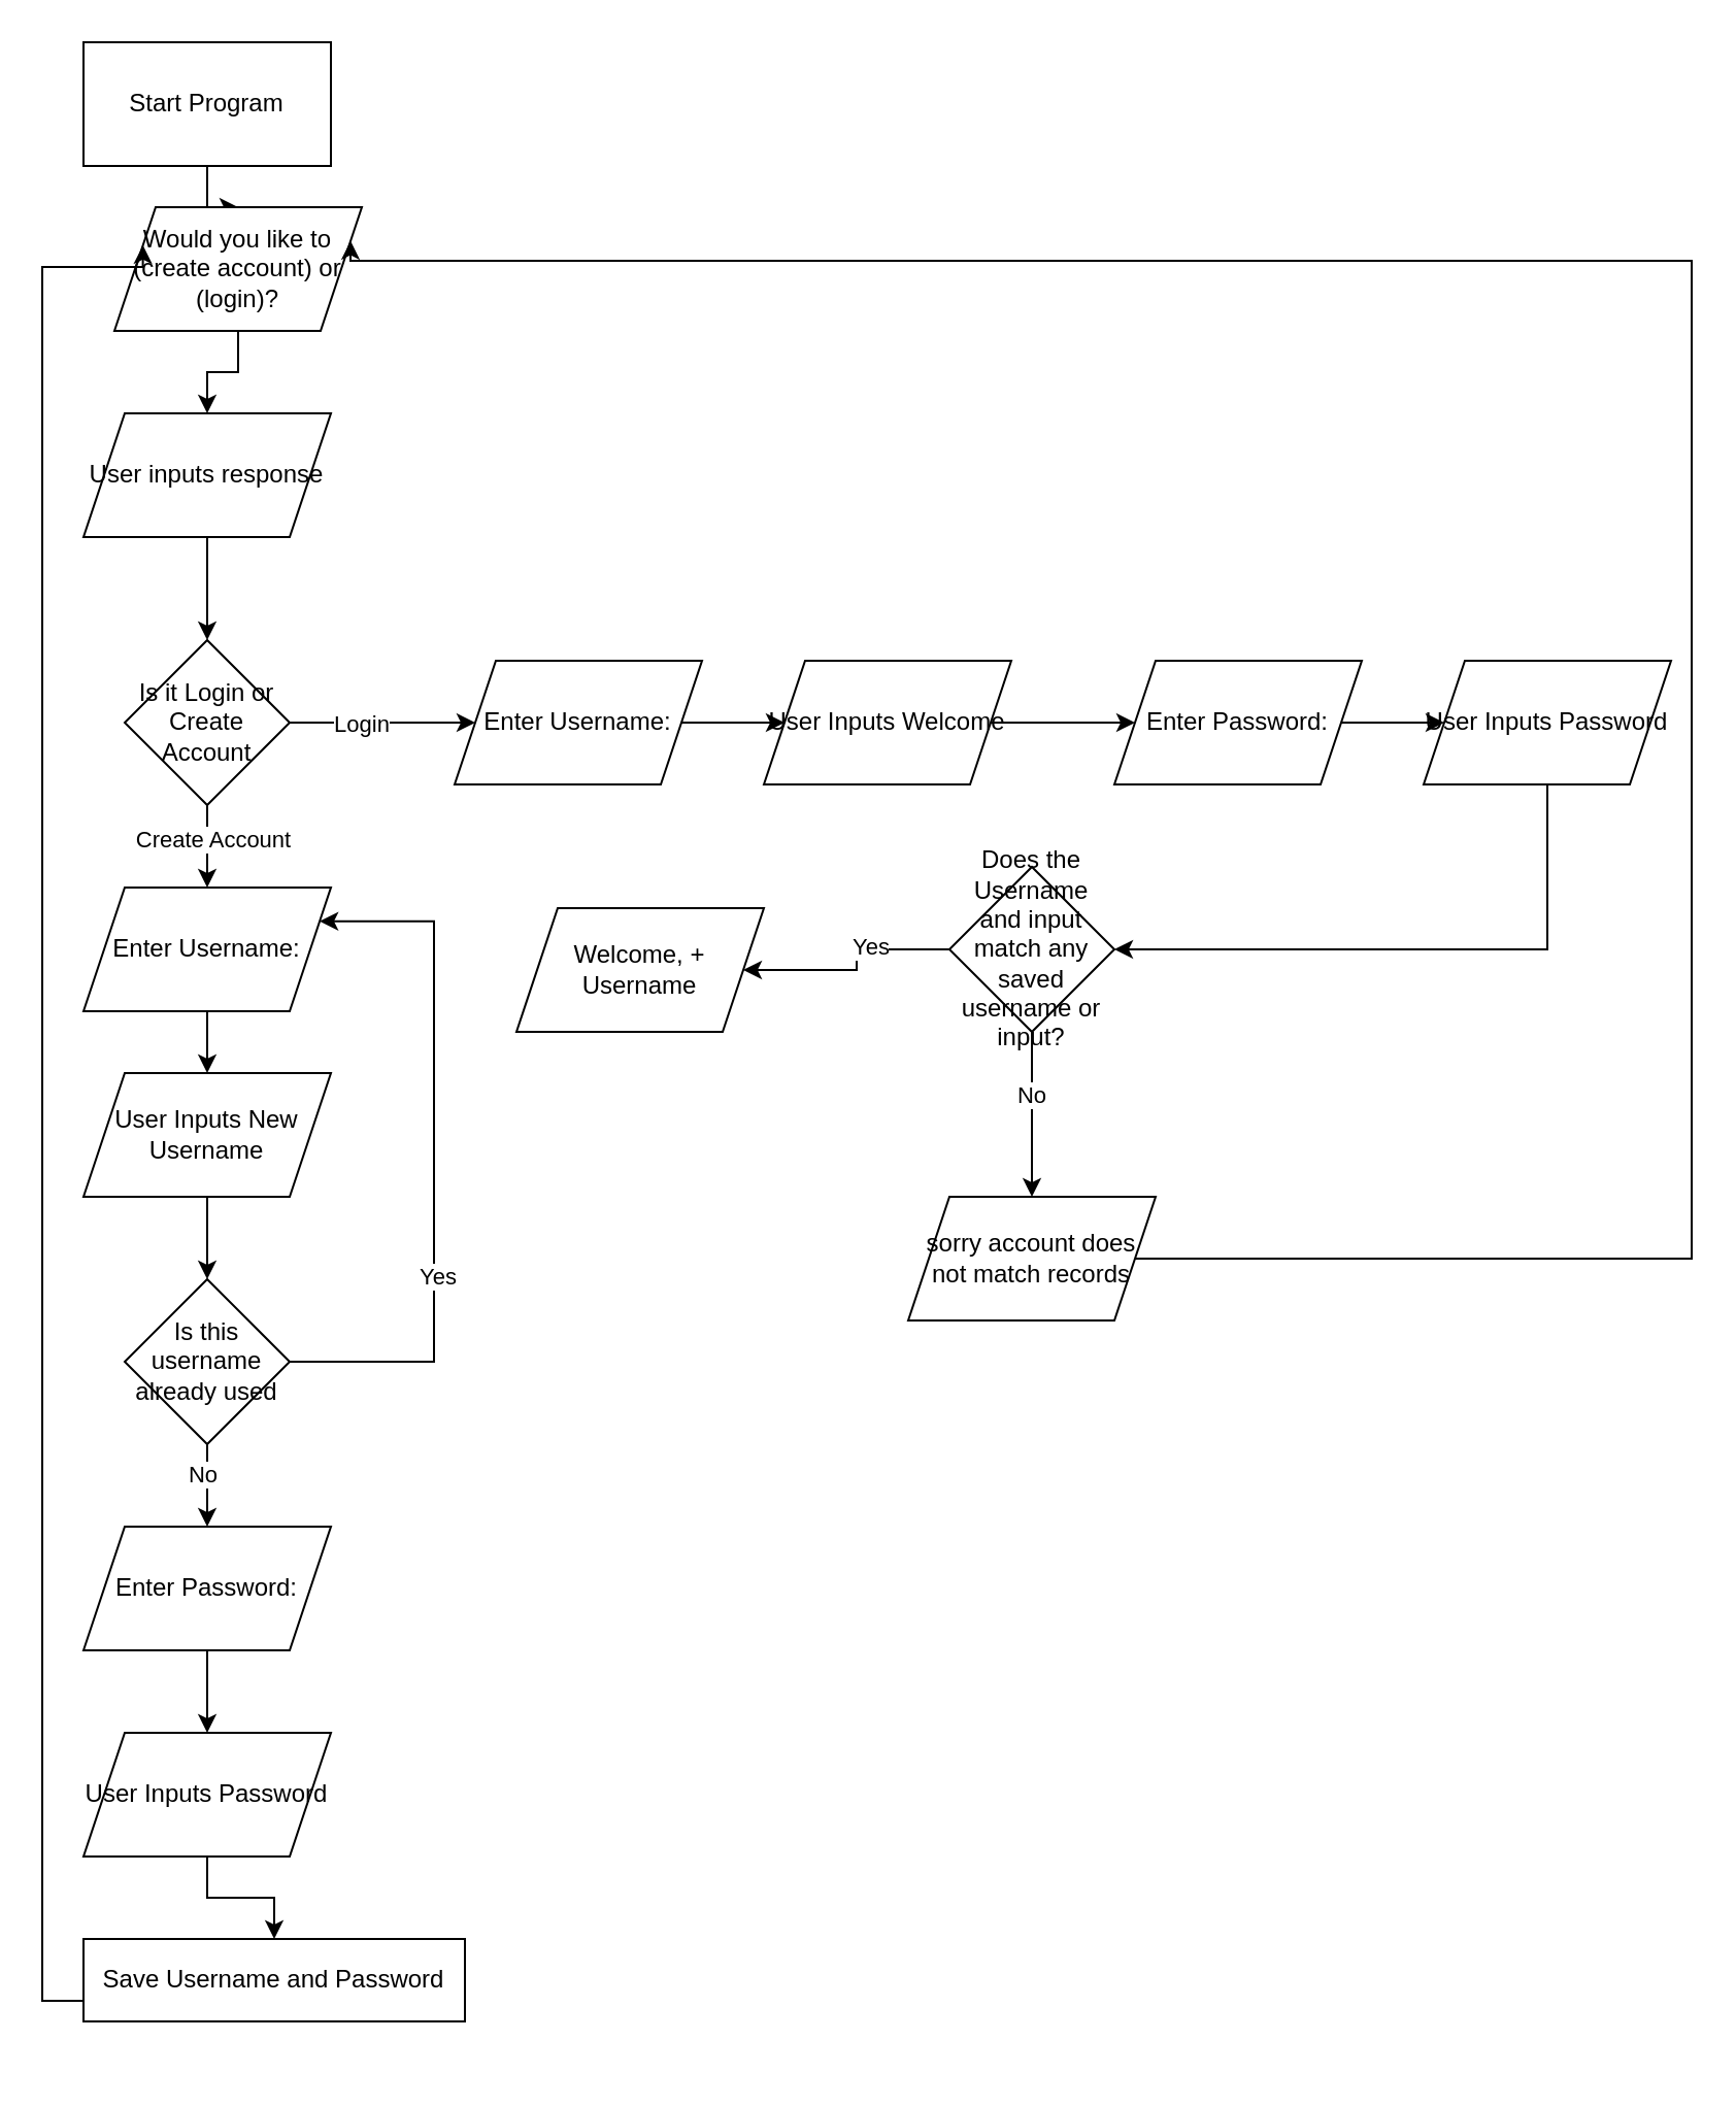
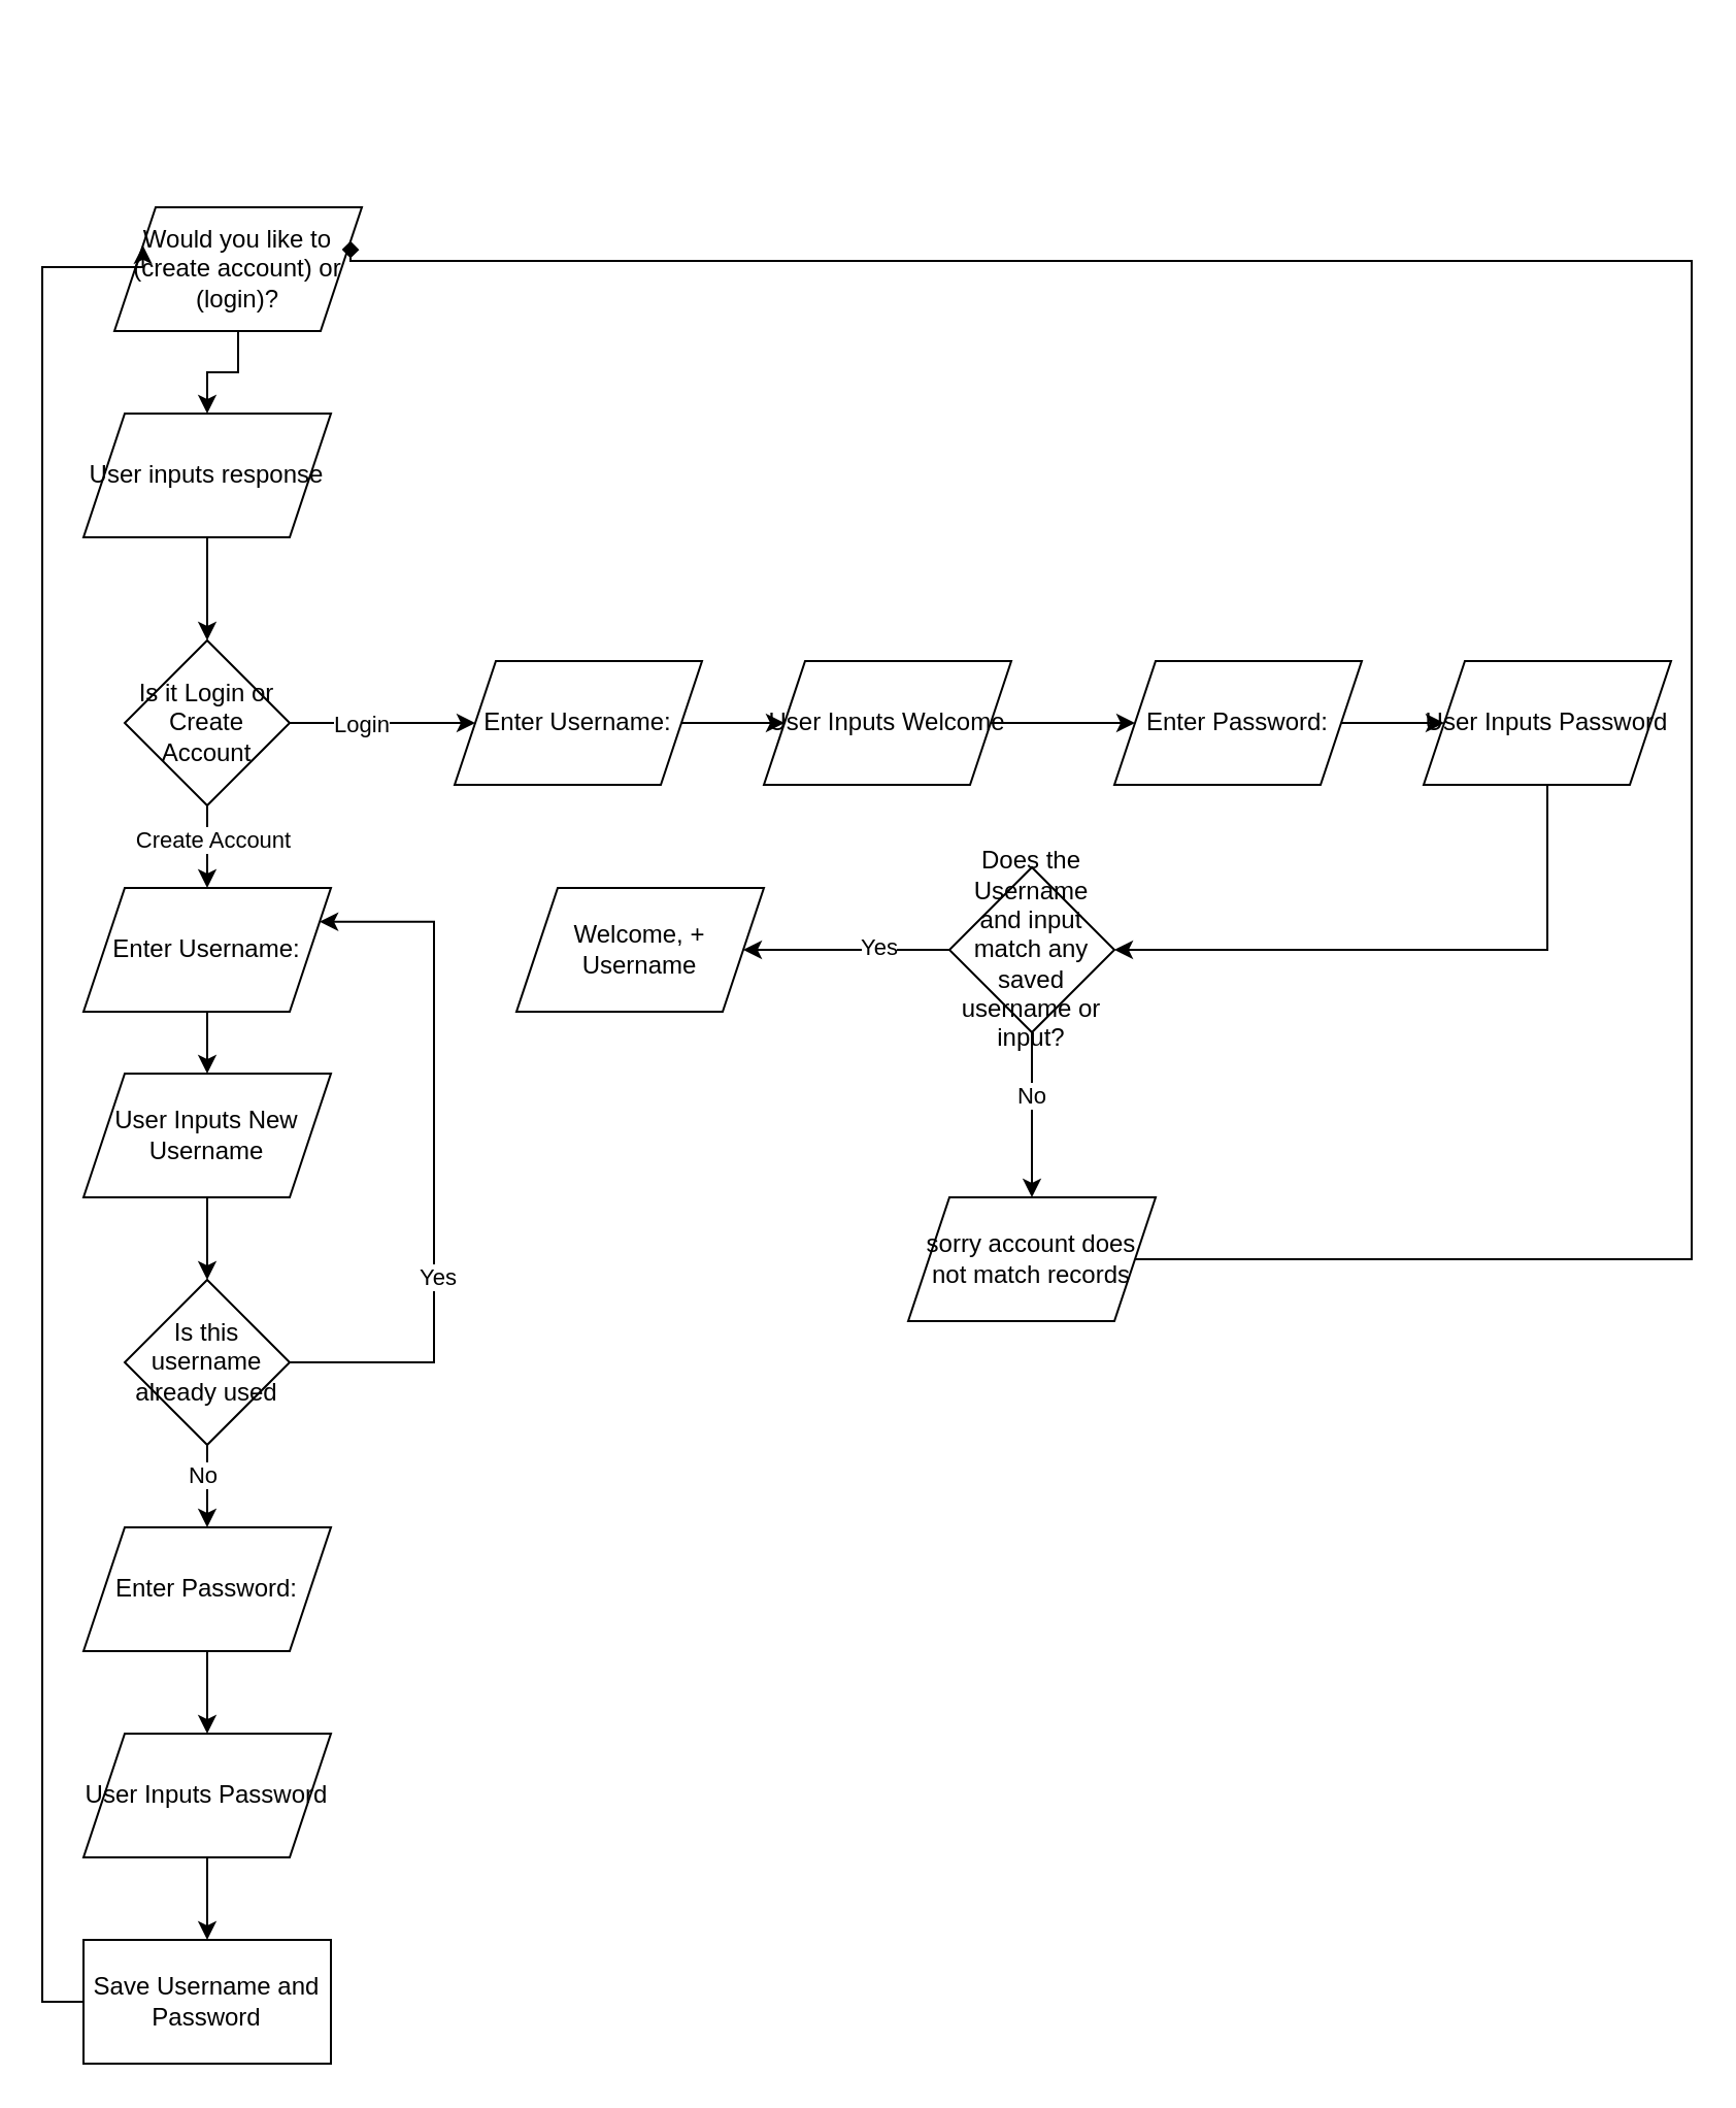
  <mxCell id="0" />
  <mxCell id="1" parent="0" />
- <mxCell id="2" style="edgeStyle=orthogonalEdgeStyle;rounded=0;orthogonalLoop=1;jettySize=auto;html=1;entryX=0.5;entryY=0;entryDx=0;entryDy=0;" edge="1" parent="1" source="3" target="5"><mxGeometry relative="1" as="geometry" /></mxCell>
- <mxCell id="3" value="Start Program" style="rounded=0;whiteSpace=wrap;html=1;" vertex="1" parent="1"><mxGeometry x="40" y="20" width="120" height="60" as="geometry" /></mxCell>
  <mxCell id="4" style="edgeStyle=orthogonalEdgeStyle;rounded=0;orthogonalLoop=1;jettySize=auto;html=1;" edge="1" parent="1" source="5" target="7"><mxGeometry relative="1" as="geometry"><mxPoint x="100" y="230" as="targetPoint" /></mxGeometry></mxCell>
  <mxCell id="5" value="Would you like to (create account) or (login)?" style="shape=parallelogram;perimeter=parallelogramPerimeter;whiteSpace=wrap;html=1;fixedSize=1;" vertex="1" parent="1"><mxGeometry x="55" y="100" width="120" height="60" as="geometry" /></mxCell>
  <mxCell id="6" style="edgeStyle=orthogonalEdgeStyle;rounded=0;orthogonalLoop=1;jettySize=auto;html=1;" edge="1" parent="1" source="7" target="12"><mxGeometry relative="1" as="geometry" /></mxCell>
  <mxCell id="7" value="User inputs response" style="shape=parallelogram;perimeter=parallelogramPerimeter;whiteSpace=wrap;html=1;fixedSize=1;" vertex="1" parent="1"><mxGeometry x="40" y="200" width="120" height="60" as="geometry" /></mxCell>
  <mxCell id="8" style="edgeStyle=orthogonalEdgeStyle;rounded=0;orthogonalLoop=1;jettySize=auto;html=1;" edge="1" parent="1" source="12"><mxGeometry relative="1" as="geometry"><mxPoint x="230" y="350" as="targetPoint" /></mxGeometry></mxCell>
  <mxCell id="9" value="Login" style="edgeLabel;html=1;align=center;verticalAlign=middle;resizable=0;points=[];" vertex="1" connectable="0" parent="8"><mxGeometry x="-0.249" relative="1" as="geometry"><mxPoint as="offset" /></mxGeometry></mxCell>
  <mxCell id="10" style="edgeStyle=orthogonalEdgeStyle;rounded=0;orthogonalLoop=1;jettySize=auto;html=1;" edge="1" parent="1" source="12" target="14"><mxGeometry relative="1" as="geometry"><mxPoint x="100" y="450" as="targetPoint" /></mxGeometry></mxCell>
  <mxCell id="11" value="Create Account" style="edgeLabel;html=1;align=center;verticalAlign=middle;resizable=0;points=[];" vertex="1" connectable="0" parent="10"><mxGeometry x="-0.2" y="2" relative="1" as="geometry"><mxPoint as="offset" /></mxGeometry></mxCell>
  <mxCell id="12" value="Is it Login or Create Account" style="rhombus;whiteSpace=wrap;html=1;" vertex="1" parent="1"><mxGeometry x="60" y="310" width="80" height="80" as="geometry" /></mxCell>
  <mxCell id="13" value="" style="edgeStyle=orthogonalEdgeStyle;rounded=0;orthogonalLoop=1;jettySize=auto;html=1;" edge="1" parent="1" source="14" target="16"><mxGeometry relative="1" as="geometry" /></mxCell>
  <mxCell id="14" value="Enter Username:" style="shape=parallelogram;perimeter=parallelogramPerimeter;whiteSpace=wrap;html=1;fixedSize=1;" vertex="1" parent="1"><mxGeometry x="40" y="430" width="120" height="60" as="geometry" /></mxCell>
  <mxCell id="15" style="edgeStyle=orthogonalEdgeStyle;rounded=0;orthogonalLoop=1;jettySize=auto;html=1;entryX=0.5;entryY=0;entryDx=0;entryDy=0;" edge="1" parent="1" source="16" target="21"><mxGeometry relative="1" as="geometry" /></mxCell>
  <mxCell id="16" value="User Inputs New Username" style="shape=parallelogram;perimeter=parallelogramPerimeter;whiteSpace=wrap;html=1;fixedSize=1;" vertex="1" parent="1"><mxGeometry x="40" y="520" width="120" height="60" as="geometry" /></mxCell>
  <mxCell id="17" style="edgeStyle=orthogonalEdgeStyle;rounded=0;orthogonalLoop=1;jettySize=auto;html=1;entryX=1;entryY=0.25;entryDx=0;entryDy=0;" edge="1" parent="1" source="21" target="14"><mxGeometry relative="1" as="geometry"><Array as="points"><mxPoint x="210" y="660" /><mxPoint x="210" y="446" /></Array></mxGeometry></mxCell>
  <mxCell id="18" value="Yes" style="edgeLabel;html=1;align=center;verticalAlign=middle;resizable=0;points=[];" vertex="1" connectable="0" parent="17"><mxGeometry x="-0.338" y="-1" relative="1" as="geometry"><mxPoint as="offset" /></mxGeometry></mxCell>
  <mxCell id="19" style="edgeStyle=orthogonalEdgeStyle;rounded=0;orthogonalLoop=1;jettySize=auto;html=1;entryX=0.5;entryY=0;entryDx=0;entryDy=0;" edge="1" parent="1" source="21" target="23"><mxGeometry relative="1" as="geometry" /></mxCell>
  <mxCell id="20" value="No" style="edgeLabel;html=1;align=center;verticalAlign=middle;resizable=0;points=[];" vertex="1" connectable="0" parent="19"><mxGeometry x="-0.293" y="-3" relative="1" as="geometry"><mxPoint as="offset" /></mxGeometry></mxCell>
  <mxCell id="21" value="Is this username already used" style="rhombus;whiteSpace=wrap;html=1;" vertex="1" parent="1"><mxGeometry x="60" y="620" width="80" height="80" as="geometry" /></mxCell>
  <mxCell id="22" value="" style="edgeStyle=orthogonalEdgeStyle;rounded=0;orthogonalLoop=1;jettySize=auto;html=1;" edge="1" parent="1" source="23" target="25"><mxGeometry relative="1" as="geometry" /></mxCell>
  <mxCell id="23" value="Enter Password:" style="shape=parallelogram;perimeter=parallelogramPerimeter;whiteSpace=wrap;html=1;fixedSize=1;" vertex="1" parent="1"><mxGeometry x="40" y="740" width="120" height="60" as="geometry" /></mxCell>
  <mxCell id="24" value="" style="edgeStyle=orthogonalEdgeStyle;rounded=0;orthogonalLoop=1;jettySize=auto;html=1;" edge="1" parent="1" source="25" target="27"><mxGeometry relative="1" as="geometry" /></mxCell>
  <mxCell id="25" value="User Inputs Password" style="shape=parallelogram;perimeter=parallelogramPerimeter;whiteSpace=wrap;html=1;fixedSize=1;" vertex="1" parent="1"><mxGeometry x="40" y="840" width="120" height="60" as="geometry" /></mxCell>
  <mxCell id="26" style="edgeStyle=orthogonalEdgeStyle;rounded=0;orthogonalLoop=1;jettySize=auto;html=1;entryX=0;entryY=0.25;entryDx=0;entryDy=0;" edge="1" parent="1" source="27" target="5"><mxGeometry relative="1" as="geometry"><Array as="points"><mxPoint x="20" y="970" /><mxPoint x="20" y="129" /></Array></mxGeometry></mxCell>
- <mxCell id="27" value="Save Username and Password" style="whiteSpace=wrap;html=1;" vertex="1" parent="1"><mxGeometry x="40" y="940" width="185" height="40" as="geometry" /></mxCell>
+ <mxCell id="27" value="Save Username and Password" style="whiteSpace=wrap;html=1;" vertex="1" parent="1"><mxGeometry x="40" y="940" width="120" height="60" as="geometry" /></mxCell>
  <mxCell id="28" value="" style="edgeStyle=orthogonalEdgeStyle;rounded=0;orthogonalLoop=1;jettySize=auto;html=1;" edge="1" parent="1" source="29" target="31"><mxGeometry relative="1" as="geometry" /></mxCell>
  <mxCell id="29" value="Enter Username:" style="shape=parallelogram;perimeter=parallelogramPerimeter;whiteSpace=wrap;html=1;fixedSize=1;" vertex="1" parent="1"><mxGeometry x="220" y="320" width="120" height="60" as="geometry" /></mxCell>
  <mxCell id="30" style="edgeStyle=orthogonalEdgeStyle;rounded=0;orthogonalLoop=1;jettySize=auto;html=1;" edge="1" parent="1" source="31" target="33"><mxGeometry relative="1" as="geometry" /></mxCell>
  <mxCell id="31" value="User Inputs Welcome" style="shape=parallelogram;perimeter=parallelogramPerimeter;whiteSpace=wrap;html=1;fixedSize=1;" vertex="1" parent="1"><mxGeometry x="370" y="320" width="120" height="60" as="geometry" /></mxCell>
  <mxCell id="32" value="" style="edgeStyle=orthogonalEdgeStyle;rounded=0;orthogonalLoop=1;jettySize=auto;html=1;" edge="1" parent="1" source="33" target="35"><mxGeometry relative="1" as="geometry" /></mxCell>
  <mxCell id="33" value="Enter Password:" style="shape=parallelogram;perimeter=parallelogramPerimeter;whiteSpace=wrap;html=1;fixedSize=1;" vertex="1" parent="1"><mxGeometry x="540" y="320" width="120" height="60" as="geometry" /></mxCell>
  <mxCell id="34" style="edgeStyle=orthogonalEdgeStyle;rounded=0;orthogonalLoop=1;jettySize=auto;html=1;entryX=1;entryY=0.5;entryDx=0;entryDy=0;" edge="1" parent="1" source="35" target="40"><mxGeometry relative="1" as="geometry"><Array as="points"><mxPoint x="750" y="460" /></Array></mxGeometry></mxCell>
  <mxCell id="35" value="User Inputs Password" style="shape=parallelogram;perimeter=parallelogramPerimeter;whiteSpace=wrap;html=1;fixedSize=1;" vertex="1" parent="1"><mxGeometry x="690" y="320" width="120" height="60" as="geometry" /></mxCell>
  <mxCell id="36" style="edgeStyle=orthogonalEdgeStyle;rounded=0;orthogonalLoop=1;jettySize=auto;html=1;exitX=0;exitY=0.5;exitDx=0;exitDy=0;entryX=1;entryY=0.5;entryDx=0;entryDy=0;" edge="1" parent="1" source="40" target="41"><mxGeometry relative="1" as="geometry" /></mxCell>
  <mxCell id="37" value="Yes" style="edgeLabel;html=1;align=center;verticalAlign=middle;resizable=0;points=[];" vertex="1" connectable="0" parent="36"><mxGeometry x="-0.296" y="-2" relative="1" as="geometry"><mxPoint as="offset" /></mxGeometry></mxCell>
  <mxCell id="38" style="edgeStyle=orthogonalEdgeStyle;rounded=0;orthogonalLoop=1;jettySize=auto;html=1;" edge="1" parent="1" source="40" target="43"><mxGeometry relative="1" as="geometry"><mxPoint x="500" y="590" as="targetPoint" /></mxGeometry></mxCell>
  <mxCell id="39" value="No" style="edgeLabel;html=1;align=center;verticalAlign=middle;resizable=0;points=[];" vertex="1" connectable="0" parent="38"><mxGeometry x="-0.26" y="-1" relative="1" as="geometry"><mxPoint as="offset" /></mxGeometry></mxCell>
  <mxCell id="40" value="Does the Username and input match any saved username or input?" style="rhombus;whiteSpace=wrap;html=1;" vertex="1" parent="1"><mxGeometry x="460" y="420" width="80" height="80" as="geometry" /></mxCell>
- <mxCell id="41" value="Welcome, + Username" style="shape=parallelogram;perimeter=parallelogramPerimeter;whiteSpace=wrap;html=1;fixedSize=1;" vertex="1" parent="1"><mxGeometry x="250" y="440" width="120" height="60" as="geometry" /></mxCell>
- <mxCell id="42" style="edgeStyle=orthogonalEdgeStyle;rounded=0;orthogonalLoop=1;jettySize=auto;html=1;entryX=1;entryY=0.25;entryDx=0;entryDy=0;" edge="1" parent="1" source="43" target="5"><mxGeometry relative="1" as="geometry"><Array as="points"><mxPoint x="820" y="610" /><mxPoint x="820" y="126" /></Array></mxGeometry></mxCell>
+ <mxCell id="41" value="Welcome, + Username" style="shape=parallelogram;perimeter=parallelogramPerimeter;whiteSpace=wrap;html=1;fixedSize=1;" vertex="1" parent="1"><mxGeometry x="250" y="430" width="120" height="60" as="geometry" /></mxCell>
+ <mxCell id="42" style="edgeStyle=orthogonalEdgeStyle;rounded=0;orthogonalLoop=1;jettySize=auto;html=1;entryX=1;entryY=0.25;entryDx=0;entryDy=0;endArrow=diamond;" edge="1" parent="1" source="43" target="5"><mxGeometry relative="1" as="geometry"><Array as="points"><mxPoint x="820" y="610" /><mxPoint x="820" y="126" /></Array></mxGeometry></mxCell>
  <mxCell id="43" value="sorry account does not match records" style="shape=parallelogram;perimeter=parallelogramPerimeter;whiteSpace=wrap;html=1;fixedSize=1;" vertex="1" parent="1"><mxGeometry x="440" y="580" width="120" height="60" as="geometry" /></mxCell>
